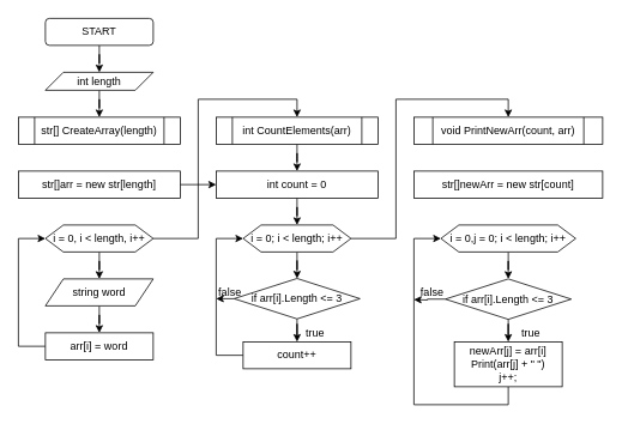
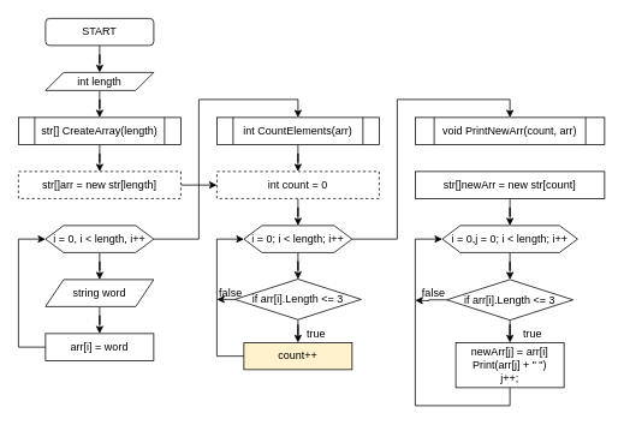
  <mxCell id="0" />
  <mxCell id="1" parent="0" />
  <mxCell id="2" value="" style="edgeStyle=orthogonalEdgeStyle;rounded=0;orthogonalLoop=1;jettySize=auto;html=1;" edge="1" parent="1" source="3" target="5"><mxGeometry relative="1" as="geometry" /></mxCell>
  <mxCell id="3" value="START" style="rounded=1;whiteSpace=wrap;html=1;" vertex="1" parent="1"><mxGeometry x="50" y="20" width="120" height="30" as="geometry" /></mxCell>
  <mxCell id="4" value="" style="edgeStyle=orthogonalEdgeStyle;rounded=0;orthogonalLoop=1;jettySize=auto;html=1;" edge="1" parent="1" source="5" target="10"><mxGeometry relative="1" as="geometry" /></mxCell>
  <mxCell id="5" value="int length" style="shape=parallelogram;perimeter=parallelogramPerimeter;whiteSpace=wrap;html=1;fixedSize=1;" vertex="1" parent="1"><mxGeometry x="50" y="80" width="120" height="20" as="geometry" /></mxCell>
  <mxCell id="6" value="" style="edgeStyle=orthogonalEdgeStyle;rounded=0;orthogonalLoop=1;jettySize=auto;html=1;" edge="1" parent="1" source="8" target="14"><mxGeometry relative="1" as="geometry" /></mxCell>
  <mxCell id="7" style="edgeStyle=orthogonalEdgeStyle;rounded=0;orthogonalLoop=1;jettySize=auto;html=1;entryX=0.5;entryY=0;entryDx=0;entryDy=0;" edge="1" parent="1" source="8" target="16"><mxGeometry relative="1" as="geometry"><Array as="points"><mxPoint x="220" y="265" /><mxPoint x="220" y="110" /><mxPoint x="330" y="110" /></Array></mxGeometry></mxCell>
  <mxCell id="8" value="i = 0, i &amp;lt; length, i++" style="shape=hexagon;perimeter=hexagonPerimeter2;whiteSpace=wrap;html=1;fixedSize=1;" vertex="1" parent="1"><mxGeometry x="50" y="250" width="120" height="30" as="geometry" /></mxCell>
+ <mxCell id="9" value="" style="edgeStyle=orthogonalEdgeStyle;rounded=0;orthogonalLoop=1;jettySize=auto;html=1;" edge="1" parent="1" source="10" target="29"><mxGeometry relative="1" as="geometry" /></mxCell>
  <mxCell id="10" value="str[] CreateArray(length)" style="shape=process;whiteSpace=wrap;html=1;backgroundOutline=1;" vertex="1" parent="1"><mxGeometry x="20" y="130" width="180" height="30" as="geometry" /></mxCell>
  <mxCell id="11" style="edgeStyle=orthogonalEdgeStyle;rounded=0;orthogonalLoop=1;jettySize=auto;html=1;entryX=0;entryY=0.5;entryDx=0;entryDy=0;" edge="1" parent="1" source="12" target="8"><mxGeometry relative="1" as="geometry"><Array as="points"><mxPoint x="20" y="385" /><mxPoint x="20" y="265" /></Array></mxGeometry></mxCell>
  <mxCell id="12" value="arr[i] = word" style="rounded=0;whiteSpace=wrap;html=1;" vertex="1" parent="1"><mxGeometry x="50" y="370" width="120" height="30" as="geometry" /></mxCell>
  <mxCell id="13" value="" style="edgeStyle=orthogonalEdgeStyle;rounded=0;orthogonalLoop=1;jettySize=auto;html=1;" edge="1" parent="1" source="14" target="12"><mxGeometry relative="1" as="geometry" /></mxCell>
  <mxCell id="14" value="string word" style="shape=parallelogram;perimeter=parallelogramPerimeter;whiteSpace=wrap;html=1;fixedSize=1;" vertex="1" parent="1"><mxGeometry x="50" y="310" width="120" height="30" as="geometry" /></mxCell>
  <mxCell id="15" style="edgeStyle=orthogonalEdgeStyle;rounded=0;orthogonalLoop=1;jettySize=auto;html=1;entryX=0.5;entryY=0;entryDx=0;entryDy=0;" edge="1" parent="1" source="16" target="31"><mxGeometry relative="1" as="geometry" /></mxCell>
  <mxCell id="16" value="int CountElements(arr)" style="shape=process;whiteSpace=wrap;html=1;backgroundOutline=1;" vertex="1" parent="1"><mxGeometry x="240" y="130" width="180" height="30" as="geometry" /></mxCell>
  <mxCell id="17" value="" style="edgeStyle=orthogonalEdgeStyle;rounded=0;orthogonalLoop=1;jettySize=auto;html=1;" edge="1" parent="1" source="19" target="22"><mxGeometry relative="1" as="geometry" /></mxCell>
  <mxCell id="18" style="edgeStyle=orthogonalEdgeStyle;rounded=0;orthogonalLoop=1;jettySize=auto;html=1;entryX=0.5;entryY=0;entryDx=0;entryDy=0;" edge="1" parent="1" source="19" target="27"><mxGeometry relative="1" as="geometry"><Array as="points"><mxPoint x="440" y="265" /><mxPoint x="440" y="110" /><mxPoint x="565" y="110" /></Array></mxGeometry></mxCell>
  <mxCell id="19" value="i = 0; i &amp;lt; length; i++" style="shape=hexagon;perimeter=hexagonPerimeter2;whiteSpace=wrap;html=1;fixedSize=1;" vertex="1" parent="1"><mxGeometry x="270" y="250" width="120" height="30" as="geometry" /></mxCell>
  <mxCell id="20" value="" style="edgeStyle=orthogonalEdgeStyle;rounded=0;orthogonalLoop=1;jettySize=auto;html=1;" edge="1" parent="1" source="22" target="24"><mxGeometry relative="1" as="geometry" /></mxCell>
  <mxCell id="21" style="edgeStyle=orthogonalEdgeStyle;rounded=0;orthogonalLoop=1;jettySize=auto;html=1;" edge="1" parent="1" source="22"><mxGeometry relative="1" as="geometry"><mxPoint x="240" y="332" as="targetPoint" /></mxGeometry></mxCell>
  <mxCell id="22" value="if arr[i].Length &amp;lt;= 3" style="rhombus;whiteSpace=wrap;html=1;" vertex="1" parent="1"><mxGeometry x="260" y="309.5" width="140" height="45" as="geometry" /></mxCell>
  <mxCell id="23" style="edgeStyle=orthogonalEdgeStyle;rounded=0;orthogonalLoop=1;jettySize=auto;html=1;entryX=0;entryY=0.5;entryDx=0;entryDy=0;" edge="1" parent="1" source="24" target="19"><mxGeometry relative="1" as="geometry"><Array as="points"><mxPoint x="240" y="395" /><mxPoint x="240" y="265" /></Array></mxGeometry></mxCell>
- <mxCell id="24" value="count++" style="rounded=0;whiteSpace=wrap;html=1;" vertex="1" parent="1"><mxGeometry x="270" y="380" width="120" height="30" as="geometry" /></mxCell>
+ <mxCell id="24" value="count++" style="rounded=0;whiteSpace=wrap;html=1;fillColor=#fff2cc;" vertex="1" parent="1"><mxGeometry x="270" y="380" width="120" height="30" as="geometry" /></mxCell>
  <mxCell id="25" value="true" style="text;html=1;align=center;verticalAlign=middle;resizable=0;points=[];autosize=1;strokeColor=none;fillColor=none;" vertex="1" parent="1"><mxGeometry x="330" y="355" width="40" height="30" as="geometry" /></mxCell>
  <mxCell id="26" value="false" style="text;html=1;align=center;verticalAlign=middle;resizable=0;points=[];autosize=1;strokeColor=none;fillColor=none;" vertex="1" parent="1"><mxGeometry x="230" y="309.5" width="50" height="30" as="geometry" /></mxCell>
  <mxCell id="27" value="void PrintNewArr(count, arr)" style="shape=process;whiteSpace=wrap;html=1;backgroundOutline=1;" vertex="1" parent="1"><mxGeometry x="460" y="130" width="210" height="30" as="geometry" /></mxCell>
  <mxCell id="28" style="edgeStyle=orthogonalEdgeStyle;rounded=0;orthogonalLoop=1;jettySize=auto;html=1;" edge="1" parent="1" source="29" target="31"><mxGeometry relative="1" as="geometry" /></mxCell>
- <mxCell id="29" value="str[]arr = new str[length]" style="rounded=0;whiteSpace=wrap;html=1;" vertex="1" parent="1"><mxGeometry x="20" y="190" width="180" height="30" as="geometry" /></mxCell>
+ <mxCell id="29" value="str[]arr = new str[length]" style="rounded=0;whiteSpace=wrap;html=1;dashed=1;" vertex="1" parent="1"><mxGeometry x="20" y="190" width="180" height="30" as="geometry" /></mxCell>
  <mxCell id="30" style="edgeStyle=orthogonalEdgeStyle;rounded=0;orthogonalLoop=1;jettySize=auto;html=1;entryX=0.5;entryY=0;entryDx=0;entryDy=0;" edge="1" parent="1" source="31" target="19"><mxGeometry relative="1" as="geometry" /></mxCell>
- <mxCell id="31" value="int count = 0" style="rounded=0;whiteSpace=wrap;html=1;" vertex="1" parent="1"><mxGeometry x="240" y="190" width="180" height="30" as="geometry" /></mxCell>
+ <mxCell id="31" value="int count = 0" style="rounded=0;whiteSpace=wrap;html=1;dashed=1;" vertex="1" parent="1"><mxGeometry x="240" y="190" width="180" height="30" as="geometry" /></mxCell>
+ <mxCell id="32" value="" style="edgeStyle=orthogonalEdgeStyle;rounded=0;orthogonalLoop=1;jettySize=auto;html=1;" edge="1" parent="1" source="33" target="35"><mxGeometry relative="1" as="geometry" /></mxCell>
  <mxCell id="33" value="str[]newArr = new str[count]" style="rounded=0;whiteSpace=wrap;html=1;" vertex="1" parent="1"><mxGeometry x="460" y="190" width="210" height="30" as="geometry" /></mxCell>
  <mxCell id="34" value="" style="edgeStyle=orthogonalEdgeStyle;rounded=0;orthogonalLoop=1;jettySize=auto;html=1;" edge="1" parent="1" source="35" target="38"><mxGeometry relative="1" as="geometry" /></mxCell>
  <mxCell id="35" value="i = 0,j = 0; i &amp;lt; length; i++" style="shape=hexagon;perimeter=hexagonPerimeter2;whiteSpace=wrap;html=1;fixedSize=1;" vertex="1" parent="1"><mxGeometry x="490" y="250" width="150" height="30" as="geometry" /></mxCell>
  <mxCell id="36" value="" style="edgeStyle=orthogonalEdgeStyle;rounded=0;orthogonalLoop=1;jettySize=auto;html=1;" edge="1" parent="1" source="38" target="40"><mxGeometry relative="1" as="geometry" /></mxCell>
  <mxCell id="37" style="edgeStyle=orthogonalEdgeStyle;rounded=0;orthogonalLoop=1;jettySize=auto;html=1;" edge="1" parent="1" source="38"><mxGeometry relative="1" as="geometry"><mxPoint x="460" y="333" as="targetPoint" /></mxGeometry></mxCell>
  <mxCell id="38" value="if arr[i].Length &amp;lt;= 3" style="rhombus;whiteSpace=wrap;html=1;" vertex="1" parent="1"><mxGeometry x="495" y="310" width="140" height="45" as="geometry" /></mxCell>
  <mxCell id="39" style="edgeStyle=orthogonalEdgeStyle;rounded=0;orthogonalLoop=1;jettySize=auto;html=1;entryX=0;entryY=0.5;entryDx=0;entryDy=0;" edge="1" parent="1" source="40" target="35"><mxGeometry relative="1" as="geometry"><Array as="points"><mxPoint x="565" y="450" /><mxPoint x="460" y="450" /><mxPoint x="460" y="265" /></Array></mxGeometry></mxCell>
  <mxCell id="40" value="newArr[j] = arr[i]&lt;br&gt;Print(arr[j] + &quot; &quot;)&lt;br&gt;j++;" style="rounded=0;whiteSpace=wrap;html=1;" vertex="1" parent="1"><mxGeometry x="505" y="380" width="120" height="50" as="geometry" /></mxCell>
  <mxCell id="41" value="true" style="text;html=1;align=center;verticalAlign=middle;resizable=0;points=[];autosize=1;strokeColor=none;fillColor=none;" vertex="1" parent="1"><mxGeometry x="570" y="355" width="40" height="30" as="geometry" /></mxCell>
  <mxCell id="42" value="false" style="text;html=1;align=center;verticalAlign=middle;resizable=0;points=[];autosize=1;strokeColor=none;fillColor=none;" vertex="1" parent="1"><mxGeometry x="455" y="309.5" width="50" height="30" as="geometry" /></mxCell>
